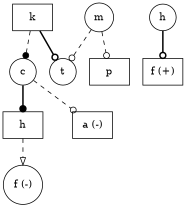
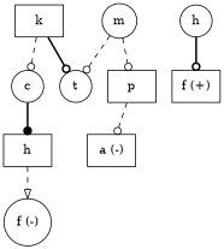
  strict digraph {
    rankdir=TB
    node [shape=box]
    edge [arrowhead=odot style=dashed]
    n1 [label=k]
    n2 [label=c shape=circle]
    n3 [label=t shape=circle]
    n4 [label="a (-)"]
    n5 [label=h]
    n6 [label=h shape=circle]
    n7 [label="f (+)"]
    n8 [label="f (-)" shape=circle]
    n9 [label=m shape=circle]
    n10 [label=p]
-   n1 -> n2 [arrowhead=dot]
+   n1 -> n2
    n1 -> n3 [style=bold]
-   n2 -> n4
+   n10 -> n4
    n2 -> n5 [arrowhead=dot style=bold]
    n5 -> n8 [arrowhead=onormal]
    n6 -> n7 [style=bold]
    n9 -> n3
    n9 -> n10
  }
